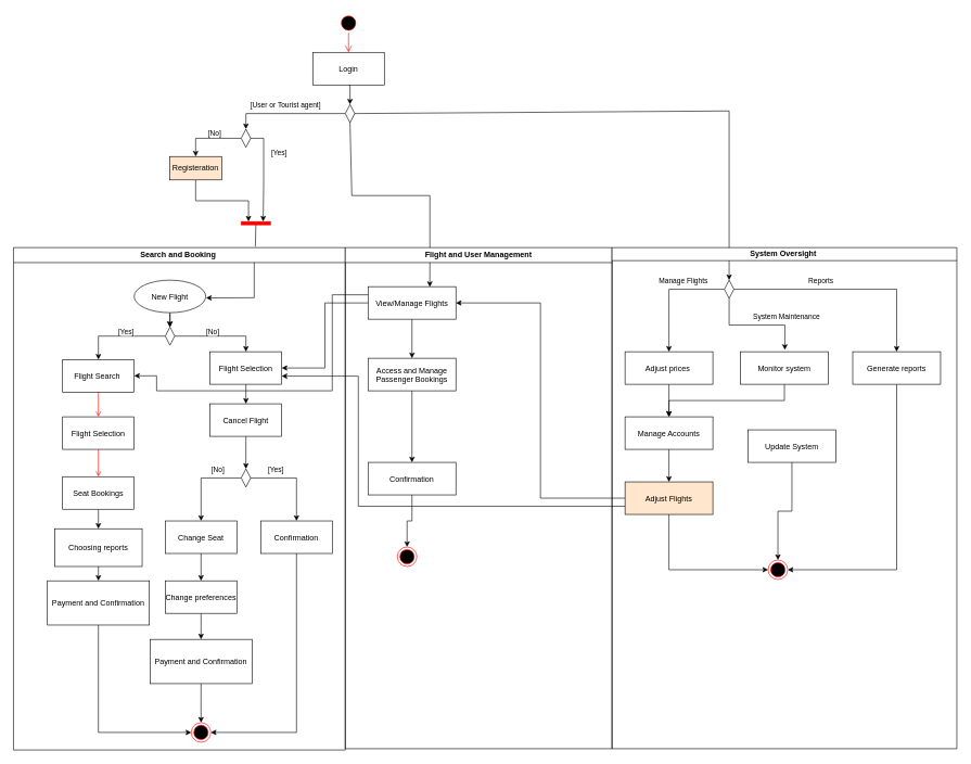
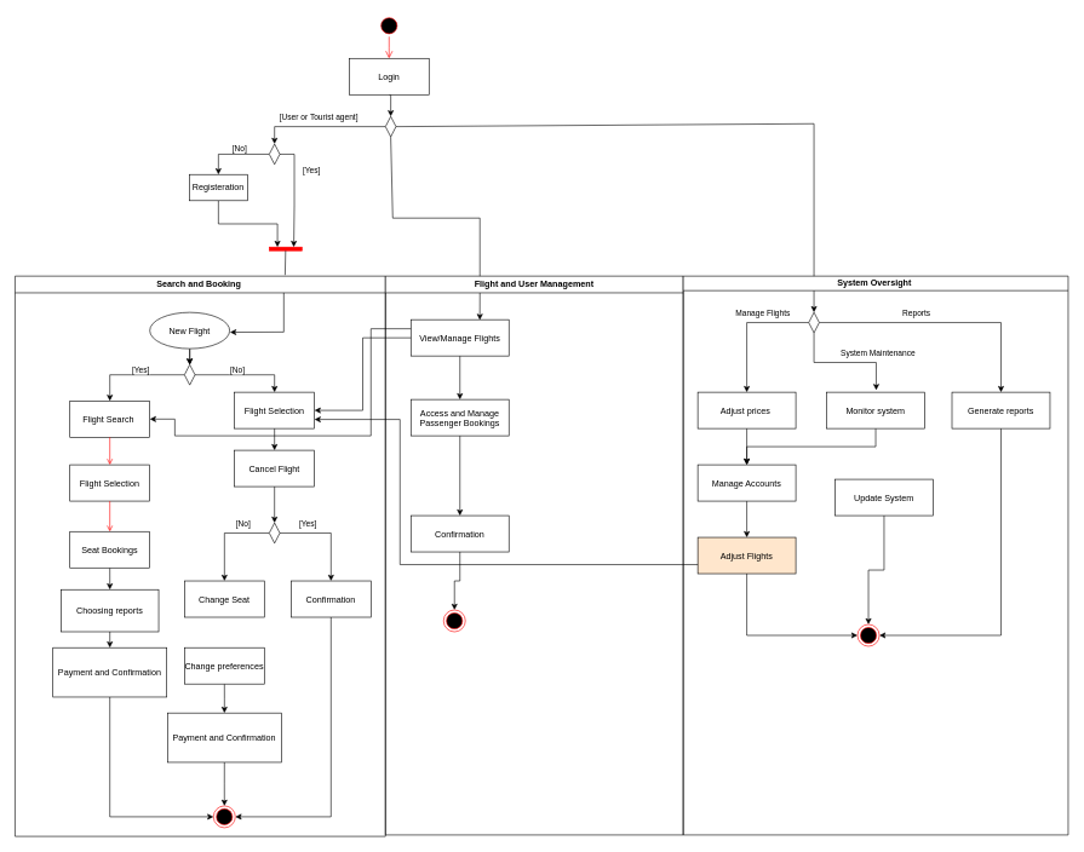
  <mxCell id="0" />
  <mxCell id="1" parent="0" />
  <mxCell id="2" value="Search and Booking " style="swimlane;whiteSpace=wrap" parent="1" vertex="1"><mxGeometry y="380" width="510" height="772" as="geometry" x="20"><mxRectangle x="270" y="128" width="160" height="30" as="alternateBounds" /></mxGeometry></mxCell>
  <mxCell id="3" value="Flight Search " style="" parent="2" vertex="1"><mxGeometry x="75.51" y="172" width="110" height="50" as="geometry" /></mxCell>
  <mxCell id="4" value="Flight Selection" style="" parent="2" vertex="1"><mxGeometry x="75.49" y="260" width="110" height="50" as="geometry" /></mxCell>
  <mxCell id="5" value="" style="endArrow=open;strokeColor=#FF0000;endFill=1;rounded=0" parent="2" source="3" target="4" edge="1"><mxGeometry relative="1" as="geometry" /></mxCell>
  <mxCell id="6" style="edgeStyle=orthogonalEdgeStyle;rounded=0;orthogonalLoop=1;jettySize=auto;html=1;exitX=0.5;exitY=1;exitDx=0;exitDy=0;entryX=0.5;entryY=0;entryDx=0;entryDy=0;" edge="1" parent="2" source="7" target="9"><mxGeometry relative="1" as="geometry"><mxPoint x="130.833" y="342" as="targetPoint" /></mxGeometry></mxCell>
  <mxCell id="7" value="Seat Bookings" style="" vertex="1" parent="2"><mxGeometry x="75.49" y="352" width="110" height="50" as="geometry" /></mxCell>
  <mxCell id="8" style="edgeStyle=orthogonalEdgeStyle;rounded=0;orthogonalLoop=1;jettySize=auto;html=1;exitX=0.5;exitY=1;exitDx=0;exitDy=0;entryX=0.5;entryY=0;entryDx=0;entryDy=0;" edge="1" parent="2" source="9" target="11"><mxGeometry relative="1" as="geometry"><mxPoint x="130.833" y="452" as="targetPoint" /></mxGeometry></mxCell>
  <mxCell id="9" value="Choosing reports" style="" vertex="1" parent="2"><mxGeometry x="63.26" y="432" width="134.5" height="58" as="geometry" /></mxCell>
  <mxCell id="10" style="edgeStyle=orthogonalEdgeStyle;rounded=0;orthogonalLoop=1;jettySize=auto;html=1;exitX=0.5;exitY=1;exitDx=0;exitDy=0;entryX=0;entryY=0.5;entryDx=0;entryDy=0;" edge="1" parent="2" source="11" target="16"><mxGeometry relative="1" as="geometry" /></mxCell>
  <mxCell id="11" value="Payment and Confirmation" style="" vertex="1" parent="2"><mxGeometry x="52.13" y="512" width="156.75" height="68" as="geometry" /></mxCell>
  <mxCell id="12" value="" style="endArrow=open;strokeColor=#FF0000;endFill=1;rounded=0;entryX=0.5;entryY=0;entryDx=0;entryDy=0;" parent="2" source="4" target="7" edge="1"><mxGeometry relative="1" as="geometry"><mxPoint x="300" y="232" as="targetPoint" /></mxGeometry></mxCell>
  <mxCell id="13" style="edgeStyle=orthogonalEdgeStyle;rounded=0;orthogonalLoop=1;jettySize=auto;html=1;exitX=0.5;exitY=1;exitDx=0;exitDy=0;entryX=0.5;entryY=0;entryDx=0;entryDy=0;" edge="1" parent="2" source="15" target="21"><mxGeometry relative="1" as="geometry" /></mxCell>
  <mxCell id="14" value="" style="edgeStyle=orthogonalEdgeStyle;rounded=0;orthogonalLoop=1;jettySize=auto;html=1;" edge="1" parent="2" source="15" target="21"><mxGeometry relative="1" as="geometry" /></mxCell>
  <mxCell id="15" value="New Flight" style="ellipse;" vertex="1" parent="2"><mxGeometry x="185.5" y="50" width="110" height="50" as="geometry" /></mxCell>
  <mxCell id="16" value="" style="ellipse;shape=endState;fillColor=#000000;strokeColor=#ff0000" vertex="1" parent="2"><mxGeometry x="273.25" y="730" width="30" height="30" as="geometry" /></mxCell>
  <mxCell id="17" style="edgeStyle=orthogonalEdgeStyle;rounded=0;orthogonalLoop=1;jettySize=auto;html=1;exitX=0;exitY=0.5;exitDx=0;exitDy=0;entryX=0.5;entryY=0;entryDx=0;entryDy=0;" edge="1" parent="2" source="21" target="3"><mxGeometry relative="1" as="geometry" /></mxCell>
  <mxCell id="18" value="[Yes]" style="edgeLabel;html=1;align=center;verticalAlign=middle;resizable=0;points=[];" vertex="1" connectable="0" parent="17"><mxGeometry x="-0.127" y="1" relative="1" as="geometry"><mxPoint y="-9" as="offset" /></mxGeometry></mxCell>
  <mxCell id="19" style="edgeStyle=orthogonalEdgeStyle;rounded=0;orthogonalLoop=1;jettySize=auto;html=1;exitX=1;exitY=0.5;exitDx=0;exitDy=0;entryX=0.5;entryY=0;entryDx=0;entryDy=0;" edge="1" parent="2" source="21" target="23"><mxGeometry relative="1" as="geometry"><mxPoint x="360" y="162.0" as="targetPoint" /></mxGeometry></mxCell>
  <mxCell id="20" value="[No]" style="edgeLabel;html=1;align=center;verticalAlign=middle;resizable=0;points=[];" vertex="1" connectable="0" parent="19"><mxGeometry x="-0.124" y="3" relative="1" as="geometry"><mxPoint y="-5" as="offset" /></mxGeometry></mxCell>
  <mxCell id="21" value="" style="rhombus;whiteSpace=wrap;html=1;" vertex="1" parent="2"><mxGeometry x="233.25" y="122" width="14.5" height="28" as="geometry" /></mxCell>
  <mxCell id="22" style="edgeStyle=orthogonalEdgeStyle;rounded=0;orthogonalLoop=1;jettySize=auto;html=1;exitX=0.5;exitY=1;exitDx=0;exitDy=0;entryX=0.5;entryY=0;entryDx=0;entryDy=0;" edge="1" parent="2" source="23" target="33"><mxGeometry relative="1" as="geometry"><mxPoint x="357" y="240" as="targetPoint" /></mxGeometry></mxCell>
  <mxCell id="23" value="Flight Selection" style="" vertex="1" parent="2"><mxGeometry x="302.25" y="160" width="110" height="50" as="geometry" /></mxCell>
  <mxCell id="24" value="Change Seat" style="" vertex="1" parent="2"><mxGeometry x="233.25" y="420" width="110" height="50" as="geometry" /></mxCell>
  <mxCell id="25" style="edgeStyle=orthogonalEdgeStyle;rounded=0;orthogonalLoop=1;jettySize=auto;html=1;exitX=0;exitY=0.5;exitDx=0;exitDy=0;" edge="1" parent="2" source="29" target="24"><mxGeometry relative="1" as="geometry" /></mxCell>
  <mxCell id="26" value="[No]" style="edgeLabel;html=1;align=center;verticalAlign=middle;resizable=0;points=[];" vertex="1" connectable="0" parent="25"><mxGeometry x="-0.601" y="-2" relative="1" as="geometry"><mxPoint x="-12" y="-12" as="offset" /></mxGeometry></mxCell>
  <mxCell id="27" style="edgeStyle=orthogonalEdgeStyle;rounded=0;orthogonalLoop=1;jettySize=auto;html=1;exitX=1;exitY=0.5;exitDx=0;exitDy=0;entryX=0.5;entryY=0;entryDx=0;entryDy=0;" edge="1" parent="2" source="29" target="31"><mxGeometry relative="1" as="geometry"><mxPoint x="420" y="418" as="targetPoint" /></mxGeometry></mxCell>
  <mxCell id="28" value="[Yes]" style="edgeLabel;html=1;align=center;verticalAlign=middle;resizable=0;points=[];" vertex="1" connectable="0" parent="27"><mxGeometry x="-0.235" y="-2" relative="1" as="geometry"><mxPoint x="-14" y="-16" as="offset" /></mxGeometry></mxCell>
  <mxCell id="29" value="" style="rhombus;whiteSpace=wrap;html=1;" vertex="1" parent="2"><mxGeometry x="350" y="340" width="14.5" height="28" as="geometry" /></mxCell>
  <mxCell id="30" style="edgeStyle=orthogonalEdgeStyle;rounded=0;orthogonalLoop=1;jettySize=auto;html=1;exitX=0.5;exitY=1;exitDx=0;exitDy=0;entryX=1;entryY=0.5;entryDx=0;entryDy=0;" edge="1" parent="2" source="31" target="16"><mxGeometry relative="1" as="geometry" /></mxCell>
  <mxCell id="31" value="Confirmation" style="" vertex="1" parent="2"><mxGeometry x="380" y="420" width="110" height="50" as="geometry" /></mxCell>
  <mxCell id="32" style="edgeStyle=orthogonalEdgeStyle;rounded=0;orthogonalLoop=1;jettySize=auto;html=1;exitX=0.5;exitY=1;exitDx=0;exitDy=0;entryX=0.5;entryY=0;entryDx=0;entryDy=0;" edge="1" parent="2" source="33" target="29"><mxGeometry relative="1" as="geometry" /></mxCell>
  <mxCell id="33" value="Cancel Flight" style="" vertex="1" parent="2"><mxGeometry x="302.25" y="240" width="110" height="50" as="geometry" /></mxCell>
- <mxCell id="34" style="edgeStyle=orthogonalEdgeStyle;rounded=0;orthogonalLoop=1;jettySize=auto;html=1;exitX=0.5;exitY=1;exitDx=0;exitDy=0;entryX=0.5;entryY=0;entryDx=0;entryDy=0;" edge="1" parent="2" source="24" target="36"><mxGeometry relative="1" as="geometry"><mxPoint x="275" y="590" as="targetPoint" /><mxPoint x="275.0" y="548.0" as="sourcePoint" /></mxGeometry></mxCell>
  <mxCell id="35" style="edgeStyle=orthogonalEdgeStyle;rounded=0;orthogonalLoop=1;jettySize=auto;html=1;exitX=0.5;exitY=1;exitDx=0;exitDy=0;entryX=0.5;entryY=0;entryDx=0;entryDy=0;" edge="1" parent="2" source="36" target="38"><mxGeometry relative="1" as="geometry"><mxPoint x="274.976" y="590" as="targetPoint" /></mxGeometry></mxCell>
  <mxCell id="36" value="Change preferences" style="" vertex="1" parent="2"><mxGeometry x="233.25" y="512" width="110" height="50" as="geometry" /></mxCell>
  <mxCell id="37" style="edgeStyle=orthogonalEdgeStyle;rounded=0;orthogonalLoop=1;jettySize=auto;html=1;exitX=0.5;exitY=1;exitDx=0;exitDy=0;entryX=0.5;entryY=0;entryDx=0;entryDy=0;" edge="1" parent="2" source="38" target="16"><mxGeometry relative="1" as="geometry" /></mxCell>
  <mxCell id="38" value="Payment and Confirmation" style="" vertex="1" parent="2"><mxGeometry x="209.87" y="602" width="156.75" height="68" as="geometry" /></mxCell>
  <mxCell id="39" value="Flight and User Management" style="swimlane;whiteSpace=wrap;color=grey" parent="1" vertex="1"><mxGeometry x="530" y="380" width="410" height="770" as="geometry" /></mxCell>
  <mxCell id="40" style="edgeStyle=orthogonalEdgeStyle;rounded=0;orthogonalLoop=1;jettySize=auto;html=1;exitX=0.5;exitY=1;exitDx=0;exitDy=0;entryX=0.5;entryY=0;entryDx=0;entryDy=0;" edge="1" parent="39" source="41" target="43"><mxGeometry relative="1" as="geometry"><mxPoint x="102.207" y="170.0" as="targetPoint" /></mxGeometry></mxCell>
  <mxCell id="41" value="View/Manage Flights" style="" vertex="1" parent="39"><mxGeometry x="35" y="60" width="135" height="50" as="geometry" /></mxCell>
  <mxCell id="42" style="edgeStyle=orthogonalEdgeStyle;rounded=0;orthogonalLoop=1;jettySize=auto;html=1;exitX=0.5;exitY=1;exitDx=0;exitDy=0;" edge="1" parent="39" source="43" target="45"><mxGeometry relative="1" as="geometry"><mxPoint x="102.207" y="320.0" as="targetPoint" /></mxGeometry></mxCell>
  <mxCell id="43" value="Access and Manage&#10;Passenger Bookings" style="" vertex="1" parent="39"><mxGeometry x="35" y="170" width="135" height="50" as="geometry" /></mxCell>
  <mxCell id="44" style="edgeStyle=orthogonalEdgeStyle;rounded=0;orthogonalLoop=1;jettySize=auto;html=1;exitX=0.5;exitY=1;exitDx=0;exitDy=0;entryX=0.5;entryY=0;entryDx=0;entryDy=0;" edge="1" parent="39" source="45" target="46"><mxGeometry relative="1" as="geometry"><mxPoint x="107.724" y="700" as="targetPoint" /></mxGeometry></mxCell>
  <mxCell id="45" value="Confirmation" style="" vertex="1" parent="39"><mxGeometry x="35" y="330" width="135" height="50" as="geometry" /></mxCell>
  <mxCell id="46" value="" style="ellipse;shape=endState;fillColor=#000000;strokeColor=#ff0000" vertex="1" parent="39"><mxGeometry x="80" y="460" width="30" height="30" as="geometry" /></mxCell>
  <mxCell id="47" style="edgeStyle=orthogonalEdgeStyle;rounded=0;orthogonalLoop=1;jettySize=auto;html=1;entryX=0.703;entryY=0.011;entryDx=0;entryDy=0;entryPerimeter=0;" edge="1" parent="39" target="41"><mxGeometry relative="1" as="geometry"><mxPoint x="130.04" y="52.6" as="targetPoint" /><mxPoint x="130" y="23" as="sourcePoint" /><Array as="points" /></mxGeometry></mxCell>
  <mxCell id="48" value="System Oversight " style="swimlane;whiteSpace=wrap;startSize=20;" parent="1" vertex="1"><mxGeometry x="940" y="380" width="530" height="770" as="geometry" /></mxCell>
  <mxCell id="49" style="edgeStyle=orthogonalEdgeStyle;rounded=0;orthogonalLoop=1;jettySize=auto;html=1;exitX=0;exitY=0.5;exitDx=0;exitDy=0;entryX=0.5;entryY=0;entryDx=0;entryDy=0;" edge="1" parent="48" source="61" target="52"><mxGeometry relative="1" as="geometry"><mxPoint x="87.379" y="150" as="targetPoint" /><mxPoint x="87.5" y="100" as="sourcePoint" /></mxGeometry></mxCell>
  <mxCell id="50" value="Manage Flights&amp;nbsp;" style="edgeLabel;html=1;align=center;verticalAlign=middle;resizable=0;points=[];" vertex="1" connectable="0" parent="49"><mxGeometry x="-0.357" y="1" relative="1" as="geometry"><mxPoint x="-4" y="-15" as="offset" /></mxGeometry></mxCell>
  <mxCell id="51" style="edgeStyle=orthogonalEdgeStyle;rounded=0;orthogonalLoop=1;jettySize=auto;html=1;exitX=0.5;exitY=1;exitDx=0;exitDy=0;entryX=0.5;entryY=0;entryDx=0;entryDy=0;" edge="1" parent="48" source="52" target="54"><mxGeometry relative="1" as="geometry"><mxPoint x="87.379" y="260.0" as="targetPoint" /></mxGeometry></mxCell>
  <mxCell id="52" value="Adjust prices " style="" vertex="1" parent="48"><mxGeometry x="20" y="160" width="135" height="50" as="geometry" /></mxCell>
  <mxCell id="53" style="edgeStyle=orthogonalEdgeStyle;rounded=0;orthogonalLoop=1;jettySize=auto;html=1;exitX=0.5;exitY=1;exitDx=0;exitDy=0;entryX=0.5;entryY=0;entryDx=0;entryDy=0;" edge="1" parent="48" source="54" target="56"><mxGeometry relative="1" as="geometry"><mxPoint x="87.379" y="360.0" as="targetPoint" /></mxGeometry></mxCell>
  <mxCell id="54" value="Manage Accounts" style="" vertex="1" parent="48"><mxGeometry x="20" y="260" width="135" height="50" as="geometry" /></mxCell>
  <mxCell id="55" style="edgeStyle=orthogonalEdgeStyle;rounded=0;orthogonalLoop=1;jettySize=auto;html=1;exitX=0.5;exitY=1;exitDx=0;exitDy=0;entryX=0;entryY=0.5;entryDx=0;entryDy=0;" edge="1" parent="48" source="56" target="69"><mxGeometry relative="1" as="geometry" /></mxCell>
  <mxCell id="56" value="Adjust Flights" style="fillColor=#ffe6cc;" vertex="1" parent="48"><mxGeometry x="20" y="360" width="135" height="50" as="geometry" /></mxCell>
  <mxCell id="57" style="edgeStyle=orthogonalEdgeStyle;rounded=0;orthogonalLoop=1;jettySize=auto;html=1;exitX=0.5;exitY=1;exitDx=0;exitDy=0;entryX=0.505;entryY=-0.056;entryDx=0;entryDy=0;entryPerimeter=0;" edge="1" parent="48" source="61" target="64"><mxGeometry relative="1" as="geometry"><mxPoint x="250" y="130" as="targetPoint" /></mxGeometry></mxCell>
  <mxCell id="58" value="System Maintenance" style="edgeLabel;html=1;align=center;verticalAlign=middle;resizable=0;points=[];" vertex="1" connectable="0" parent="57"><mxGeometry x="0.163" y="1" relative="1" as="geometry"><mxPoint x="32" y="-13" as="offset" /></mxGeometry></mxCell>
  <mxCell id="59" style="edgeStyle=orthogonalEdgeStyle;rounded=0;orthogonalLoop=1;jettySize=auto;html=1;exitX=1;exitY=0.5;exitDx=0;exitDy=0;entryX=0.5;entryY=0;entryDx=0;entryDy=0;" edge="1" parent="48" source="61" target="68"><mxGeometry relative="1" as="geometry"><mxPoint x="430" y="150" as="targetPoint" /></mxGeometry></mxCell>
  <mxCell id="60" value="Reports" style="edgeLabel;html=1;align=center;verticalAlign=middle;resizable=0;points=[];" vertex="1" connectable="0" parent="59"><mxGeometry x="0.234" y="-3" relative="1" as="geometry"><mxPoint x="-81" y="-17" as="offset" /></mxGeometry></mxCell>
  <mxCell id="61" value="" style="rhombus;whiteSpace=wrap;html=1;" vertex="1" parent="48"><mxGeometry x="172.75" y="50" width="14.5" height="28" as="geometry" /></mxCell>
  <mxCell id="62" value="" style="endArrow=classic;html=1;rounded=0;entryX=0.5;entryY=0;entryDx=0;entryDy=0;" edge="1" parent="48" target="61"><mxGeometry width="50" height="50" relative="1" as="geometry"><mxPoint x="180" y="20" as="sourcePoint" /><mxPoint x="200" y="40" as="targetPoint" /></mxGeometry></mxCell>
  <mxCell id="63" style="edgeStyle=orthogonalEdgeStyle;rounded=0;orthogonalLoop=1;jettySize=auto;html=1;exitX=0.5;exitY=1;exitDx=0;exitDy=0;" edge="1" parent="48" source="64" target="54"><mxGeometry relative="1" as="geometry"><mxPoint x="265.2" y="280" as="targetPoint" /></mxGeometry></mxCell>
  <mxCell id="64" value="Monitor system" style="" vertex="1" parent="48"><mxGeometry x="197.5" y="160" width="135" height="50" as="geometry" /></mxCell>
  <mxCell id="65" style="edgeStyle=orthogonalEdgeStyle;rounded=0;orthogonalLoop=1;jettySize=auto;html=1;exitX=0.5;exitY=1;exitDx=0;exitDy=0;entryX=0.5;entryY=0;entryDx=0;entryDy=0;" edge="1" parent="48" source="66" target="69"><mxGeometry relative="1" as="geometry" /></mxCell>
  <mxCell id="66" value="Update System" style="" vertex="1" parent="48"><mxGeometry x="209" y="280" width="135" height="50" as="geometry" /></mxCell>
  <mxCell id="67" style="edgeStyle=orthogonalEdgeStyle;rounded=0;orthogonalLoop=1;jettySize=auto;html=1;exitX=0.5;exitY=1;exitDx=0;exitDy=0;entryX=1;entryY=0.5;entryDx=0;entryDy=0;" edge="1" parent="48" source="68" target="69"><mxGeometry relative="1" as="geometry" /></mxCell>
  <mxCell id="68" value="Generate reports" style="" vertex="1" parent="48"><mxGeometry x="370" y="160" width="135" height="50" as="geometry" /></mxCell>
  <mxCell id="69" value="" style="ellipse;shape=endState;fillColor=#000000;strokeColor=#ff0000" vertex="1" parent="48"><mxGeometry x="240" y="480" width="30" height="30" as="geometry" /></mxCell>
  <mxCell id="70" value="" style="ellipse;shape=startState;fillColor=#000000;strokeColor=#ff0000;" parent="1" vertex="1"><mxGeometry x="520" width="30" height="30" as="geometry" y="20" /></mxCell>
  <mxCell id="71" value="" style="edgeStyle=elbowEdgeStyle;elbow=horizontal;verticalAlign=bottom;endArrow=open;endSize=8;strokeColor=#FF0000;endFill=1;rounded=0" parent="1" source="70" target="73" edge="1"><mxGeometry x="264.5" y="168" as="geometry"><mxPoint x="19.5" y="586" as="targetPoint" /></mxGeometry></mxCell>
  <mxCell id="72" style="edgeStyle=orthogonalEdgeStyle;rounded=0;orthogonalLoop=1;jettySize=auto;html=1;exitX=0.5;exitY=1;exitDx=0;exitDy=0;entryX=0.5;entryY=0;entryDx=0;entryDy=0;" edge="1" parent="1" source="73" target="84"><mxGeometry relative="1" as="geometry"><mxPoint x="534.789" y="178" as="targetPoint" /></mxGeometry></mxCell>
  <mxCell id="73" value="Login" style="" parent="1" vertex="1"><mxGeometry x="480" y="80" width="110" height="50" as="geometry" /></mxCell>
  <mxCell id="74" style="edgeStyle=orthogonalEdgeStyle;rounded=0;orthogonalLoop=1;jettySize=auto;html=1;exitX=1;exitY=0.5;exitDx=0;exitDy=0;entryX=0;entryY=0.25;entryDx=0;entryDy=0;" edge="1" parent="1" source="78" target="81"><mxGeometry relative="1" as="geometry"><mxPoint x="340" y="340" as="targetPoint" /></mxGeometry></mxCell>
  <mxCell id="75" value="[Yes]" style="edgeLabel;html=1;align=center;verticalAlign=middle;resizable=0;points=[];" vertex="1" connectable="0" parent="74"><mxGeometry x="-0.595" y="-2" relative="1" as="geometry"><mxPoint x="25" y="11" as="offset" /></mxGeometry></mxCell>
  <mxCell id="76" style="edgeStyle=orthogonalEdgeStyle;rounded=0;orthogonalLoop=1;jettySize=auto;html=1;exitX=0;exitY=0.5;exitDx=0;exitDy=0;entryX=0.5;entryY=0;entryDx=0;entryDy=0;" edge="1" parent="1" source="78" target="80"><mxGeometry relative="1" as="geometry"><mxPoint x="-100" y="734" as="targetPoint" /></mxGeometry></mxCell>
  <mxCell id="77" value="[No]" style="edgeLabel;html=1;align=center;verticalAlign=middle;resizable=0;points=[];" vertex="1" connectable="0" parent="76"><mxGeometry x="-0.149" y="1" relative="1" as="geometry"><mxPoint y="-10" as="offset" /></mxGeometry></mxCell>
  <mxCell id="78" value="" style="rhombus;whiteSpace=wrap;html=1;" vertex="1" parent="1"><mxGeometry x="370" y="198" width="14.5" height="28" as="geometry" /></mxCell>
  <mxCell id="79" style="edgeStyle=orthogonalEdgeStyle;rounded=0;orthogonalLoop=1;jettySize=auto;html=1;exitX=0.5;exitY=1;exitDx=0;exitDy=0;entryX=0;entryY=0.75;entryDx=0;entryDy=0;" edge="1" parent="1" source="80" target="81"><mxGeometry relative="1" as="geometry" /></mxCell>
- <mxCell id="80" value="Registeration" style="rounded=0;whiteSpace=wrap;html=1;fillColor=#ffe6cc;" vertex="1" parent="1"><mxGeometry x="260" y="240" width="80" height="36" as="geometry" /></mxCell>
+ <mxCell id="80" value="Registeration" style="rounded=0;whiteSpace=wrap;html=1;" vertex="1" parent="1"><mxGeometry x="260" y="240" width="80" height="36" as="geometry" /></mxCell>
  <mxCell id="81" value="" style="whiteSpace=wrap;strokeColor=#FF0000;fillColor=#FF0000;rotation=90;" vertex="1" parent="1"><mxGeometry x="390" y="320" width="5" height="45" as="geometry" /></mxCell>
  <mxCell id="82" style="edgeStyle=orthogonalEdgeStyle;rounded=0;orthogonalLoop=1;jettySize=auto;html=1;exitX=0;exitY=0.5;exitDx=0;exitDy=0;entryX=0.5;entryY=0;entryDx=0;entryDy=0;" edge="1" parent="1" source="84" target="78"><mxGeometry relative="1" as="geometry"><mxPoint x="340" y="192.222" as="targetPoint" /></mxGeometry></mxCell>
  <mxCell id="83" value="[User or Tourist agent]" style="edgeLabel;html=1;align=center;verticalAlign=middle;resizable=0;points=[];" vertex="1" connectable="0" parent="82"><mxGeometry x="-0.111" y="-1" relative="1" as="geometry"><mxPoint x="-14" y="-13" as="offset" /></mxGeometry></mxCell>
  <mxCell id="84" value="" style="rhombus;whiteSpace=wrap;html=1;" vertex="1" parent="1"><mxGeometry x="530" y="160" width="14.5" height="28" as="geometry" /></mxCell>
  <mxCell id="85" style="edgeStyle=orthogonalEdgeStyle;rounded=0;orthogonalLoop=1;jettySize=auto;html=1;exitX=0;exitY=0.5;exitDx=0;exitDy=0;entryX=1;entryY=0.5;entryDx=0;entryDy=0;" edge="1" parent="1" source="41" target="23"><mxGeometry relative="1" as="geometry" /></mxCell>
  <mxCell id="86" style="edgeStyle=orthogonalEdgeStyle;rounded=0;orthogonalLoop=1;jettySize=auto;html=1;exitX=0;exitY=0.25;exitDx=0;exitDy=0;entryX=1;entryY=0.5;entryDx=0;entryDy=0;" edge="1" parent="1" source="41" target="3"><mxGeometry relative="1" as="geometry"><Array as="points"><mxPoint x="510" y="453" /><mxPoint x="510" y="600" /><mxPoint x="240" y="600" /><mxPoint x="240" y="577" /></Array></mxGeometry></mxCell>
  <mxCell id="87" value="" style="endArrow=none;html=1;rounded=0;entryX=1;entryY=0.5;entryDx=0;entryDy=0;" edge="1" parent="1" target="84"><mxGeometry width="50" height="50" relative="1" as="geometry"><mxPoint x="1120" y="380" as="sourcePoint" /><mxPoint x="1120" y="200" as="targetPoint" /><Array as="points"><mxPoint x="1120" y="170" /></Array></mxGeometry></mxCell>
  <mxCell id="88" value="" style="endArrow=none;html=1;rounded=0;entryX=0.5;entryY=1;entryDx=0;entryDy=0;" edge="1" parent="1" target="84"><mxGeometry width="50" height="50" relative="1" as="geometry"><mxPoint x="660" y="380" as="sourcePoint" /><mxPoint x="660" y="220" as="targetPoint" /><Array as="points"><mxPoint x="660" y="300" /><mxPoint x="540" y="300" /></Array></mxGeometry></mxCell>
  <mxCell id="89" value="" style="endArrow=none;html=1;rounded=0;entryX=1;entryY=0.5;entryDx=0;entryDy=0;exitX=0.729;exitY=-0.002;exitDx=0;exitDy=0;exitPerimeter=0;" edge="1" parent="1" source="2" target="81"><mxGeometry width="50" height="50" relative="1" as="geometry"><mxPoint x="430" y="430" as="sourcePoint" /><mxPoint x="480" y="380" as="targetPoint" /></mxGeometry></mxCell>
  <mxCell id="90" value="" style="endArrow=classic;html=1;rounded=0;entryX=1.004;entryY=0.546;entryDx=0;entryDy=0;entryPerimeter=0;" edge="1" parent="1" target="15"><mxGeometry width="50" height="50" relative="1" as="geometry"><mxPoint x="390" y="403" as="sourcePoint" /><mxPoint x="313.85" y="450.5" as="targetPoint" /><Array as="points"><mxPoint x="390" y="457" /></Array></mxGeometry></mxCell>
- <mxCell id="91" style="edgeStyle=orthogonalEdgeStyle;rounded=0;orthogonalLoop=1;jettySize=auto;html=1;exitX=0;exitY=0.5;exitDx=0;exitDy=0;entryX=1;entryY=0.5;entryDx=0;entryDy=0;" edge="1" parent="1" source="56" target="41"><mxGeometry relative="1" as="geometry" /></mxCell>
  <mxCell id="92" style="edgeStyle=orthogonalEdgeStyle;rounded=0;orthogonalLoop=1;jettySize=auto;html=1;exitX=0;exitY=0.75;exitDx=0;exitDy=0;entryX=1;entryY=0.75;entryDx=0;entryDy=0;" edge="1" parent="1" source="56" target="23"><mxGeometry relative="1" as="geometry"><Array as="points"><mxPoint x="550" y="777" /><mxPoint x="550" y="577" /></Array></mxGeometry></mxCell>
